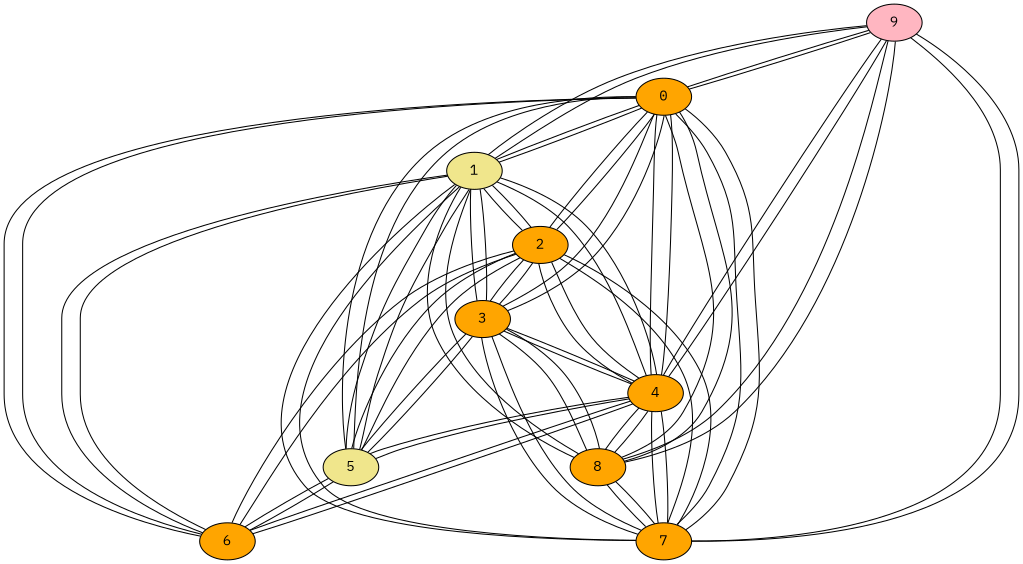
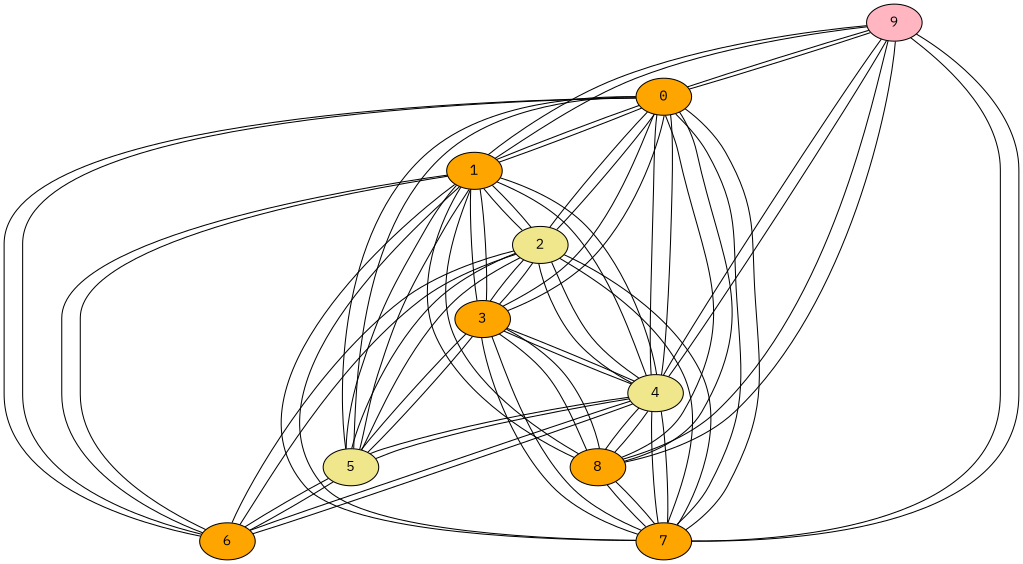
  graph {
    fontname="IBM Plex Mono"
    node [fillcolor=orange fontname="IBM Plex Mono" style=filled]
    edge [fontname="IBM Plex Mono"]
    9 [fillcolor=lightpink]
    0
    8
    7
    6
    5 [fillcolor=khaki]
-   4
+   4 [fillcolor=khaki]
    3
-   2
-   1 [fillcolor=khaki]
+   2 [fillcolor=khaki]
+   1
    9 -- 0
    9 -- 8
    9 -- 7
    9 -- 4
    9 -- 1
    0 -- 9
    0 -- 8
    0 -- 7
    0 -- 6
    0 -- 5
    0 -- 4
    0 -- 3
    0 -- 2
    0 -- 1
    8 -- 9
    8 -- 0
    8 -- 7
    8 -- 4
    8 -- 3
    8 -- 1
    7 -- 9
    7 -- 0
    7 -- 8
    7 -- 4
    7 -- 3
    7 -- 2
    7 -- 1
    6 -- 0
    6 -- 5
    6 -- 4
    6 -- 2
    6 -- 1
    5 -- 0
    5 -- 6
    5 -- 4
    5 -- 3
    5 -- 2
    5 -- 1
    4 -- 9
    4 -- 0
    4 -- 8
    4 -- 7
    4 -- 6
    4 -- 5
    4 -- 3
    4 -- 2
    4 -- 1
    3 -- 0
    3 -- 8
    3 -- 7
    3 -- 5
    3 -- 4
    3 -- 2
    3 -- 1
    2 -- 0
    2 -- 7
    2 -- 6
    2 -- 5
    2 -- 4
    2 -- 3
    2 -- 1
    1 -- 9
    1 -- 0
    1 -- 8
    1 -- 7
    1 -- 6
    1 -- 5
    1 -- 4
    1 -- 3
    1 -- 2
  }
